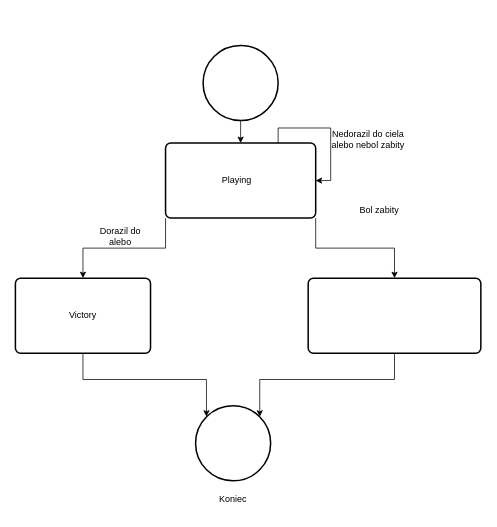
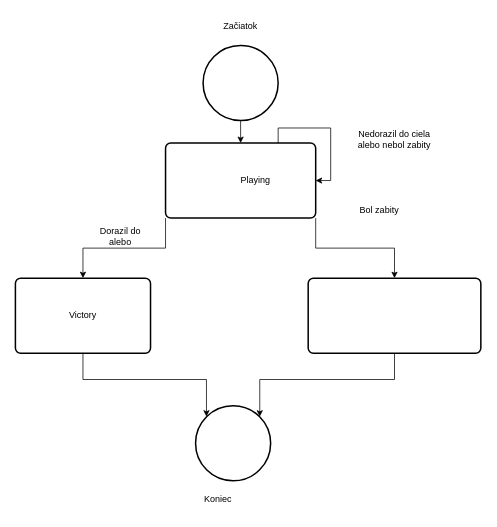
  <mxCell id="0" />
  <mxCell id="1" parent="0" />
  <mxCell id="2" style="edgeStyle=orthogonalEdgeStyle;rounded=0;orthogonalLoop=1;jettySize=auto;html=1;exitX=0.5;exitY=1;exitDx=0;exitDy=0;exitPerimeter=0;entryX=0.5;entryY=0;entryDx=0;entryDy=0;" edge="1" parent="1" source="3" target="7"><mxGeometry relative="1" as="geometry" /></mxCell>
  <mxCell id="3" value="" style="strokeWidth=2;html=1;shape=mxgraph.flowchart.start_2;whiteSpace=wrap;" vertex="1" parent="1"><mxGeometry x="270" y="60" width="100" height="100" as="geometry" /></mxCell>
  <mxCell id="4" value="" style="strokeWidth=2;html=1;shape=mxgraph.flowchart.start_2;whiteSpace=wrap;" vertex="1" parent="1"><mxGeometry x="260" y="540" width="100" height="100" as="geometry" /></mxCell>
  <mxCell id="5" style="edgeStyle=orthogonalEdgeStyle;rounded=0;orthogonalLoop=1;jettySize=auto;html=1;exitX=0;exitY=1;exitDx=0;exitDy=0;entryX=0.5;entryY=0;entryDx=0;entryDy=0;" edge="1" parent="1" source="7" target="8"><mxGeometry relative="1" as="geometry" /></mxCell>
  <mxCell id="6" style="edgeStyle=orthogonalEdgeStyle;rounded=0;orthogonalLoop=1;jettySize=auto;html=1;exitX=1;exitY=1;exitDx=0;exitDy=0;entryX=0.5;entryY=0;entryDx=0;entryDy=0;" edge="1" parent="1" source="7" target="9"><mxGeometry relative="1" as="geometry" /></mxCell>
  <mxCell id="7" value="" style="rounded=1;whiteSpace=wrap;html=1;absoluteArcSize=1;arcSize=14;strokeWidth=2;" vertex="1" parent="1"><mxGeometry x="220" y="190" width="200" height="100" as="geometry" /></mxCell>
  <mxCell id="8" value="" style="rounded=1;whiteSpace=wrap;html=1;absoluteArcSize=1;arcSize=14;strokeWidth=2;" vertex="1" parent="1"><mxGeometry x="20" y="370" width="180" height="100" as="geometry" /></mxCell>
  <mxCell id="9" value="" style="rounded=1;whiteSpace=wrap;html=1;absoluteArcSize=1;arcSize=14;strokeWidth=2;" vertex="1" parent="1"><mxGeometry x="410" y="370" width="230" height="100" as="geometry" /></mxCell>
  <mxCell id="10" style="edgeStyle=orthogonalEdgeStyle;rounded=0;orthogonalLoop=1;jettySize=auto;html=1;exitX=0.5;exitY=1;exitDx=0;exitDy=0;entryX=0.855;entryY=0.145;entryDx=0;entryDy=0;entryPerimeter=0;" edge="1" parent="1" source="9" target="4"><mxGeometry relative="1" as="geometry" /></mxCell>
  <mxCell id="11" style="edgeStyle=orthogonalEdgeStyle;rounded=0;orthogonalLoop=1;jettySize=auto;html=1;exitX=0.5;exitY=1;exitDx=0;exitDy=0;entryX=0.145;entryY=0.145;entryDx=0;entryDy=0;entryPerimeter=0;" edge="1" parent="1" source="8" target="4"><mxGeometry relative="1" as="geometry" /></mxCell>
- <mxCell id="12" value="Playing" style="text;html=1;align=center;verticalAlign=middle;whiteSpace=wrap;rounded=0;" vertex="1" parent="1"><mxGeometry x="240" y="210" width="150" height="60" as="geometry" /></mxCell>
+ <mxCell id="12" value="Playing" style="text;html=1;align=center;verticalAlign=middle;whiteSpace=wrap;rounded=0;" vertex="1" parent="1"><mxGeometry x="265" y="210" width="150" height="60" as="geometry" /></mxCell>
  <mxCell id="13" value="Victory" style="text;html=1;align=center;verticalAlign=middle;whiteSpace=wrap;rounded=0;" vertex="1" parent="1"><mxGeometry x="60" y="390" width="100" height="60" as="geometry" /></mxCell>
  <mxCell id="14" style="edgeStyle=orthogonalEdgeStyle;rounded=0;orthogonalLoop=1;jettySize=auto;html=1;exitX=0.75;exitY=0;exitDx=0;exitDy=0;entryX=1;entryY=0.5;entryDx=0;entryDy=0;" edge="1" parent="1" source="7" target="7"><mxGeometry relative="1" as="geometry" /></mxCell>
- <mxCell id="15" value="Nedorazil do ciela alebo nebol zabity" style="text;html=1;align=center;verticalAlign=middle;whiteSpace=wrap;rounded=0;" vertex="1" parent="1"><mxGeometry x="440" y="150" width="100" height="70" as="geometry" /></mxCell>
+ <mxCell id="15" value="Nedorazil do ciela alebo nebol zabity" style="text;html=1;align=center;verticalAlign=middle;whiteSpace=wrap;rounded=0;" vertex="1" parent="1"><mxGeometry x="475" y="150" width="100" height="70" as="geometry" /></mxCell>
  <mxCell id="16" value="Dorazil do alebo" style="text;html=1;align=center;verticalAlign=middle;whiteSpace=wrap;rounded=0;" vertex="1" parent="1"><mxGeometry x="130" y="300" width="60" height="30" as="geometry" /></mxCell>
  <mxCell id="17" value="Bol zabity" style="text;html=1;align=center;verticalAlign=middle;whiteSpace=wrap;rounded=0;" vertex="1" parent="1"><mxGeometry x="475" y="265" width="60" height="30" as="geometry" /></mxCell>
- <mxCell id="19" value="Koniec" style="text;html=1;align=center;verticalAlign=middle;whiteSpace=wrap;rounded=0;" vertex="1" parent="1"><mxGeometry x="280" y="650" width="60" height="30" as="geometry" /></mxCell>
+ <mxCell id="18" value="Začiatok" style="text;html=1;align=center;verticalAlign=middle;whiteSpace=wrap;rounded=0;" vertex="1" parent="1"><mxGeometry x="290" y="20" width="60" height="30" as="geometry" /></mxCell>
+ <mxCell id="19" value="Koniec" style="text;html=1;align=center;verticalAlign=middle;whiteSpace=wrap;rounded=0;" vertex="1" parent="1"><mxGeometry x="260" y="650" width="60" height="30" as="geometry" /></mxCell>
